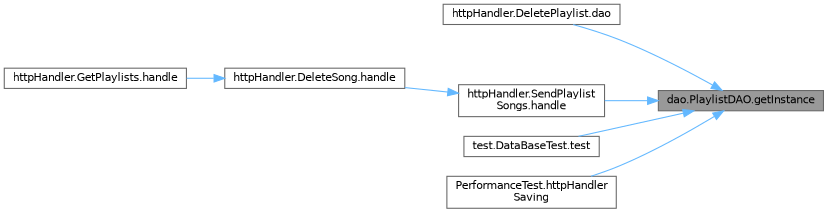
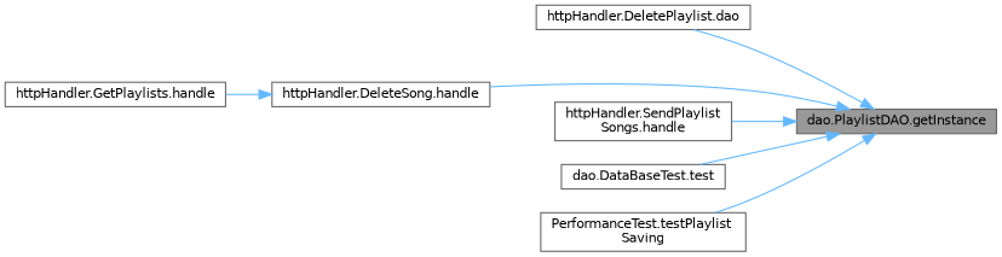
  digraph {
    rankdir=RL
    node [color=grey40 fillcolor=white fontname=Helvetica fontsize=10 shape=box style=filled]
    edge [color=steelblue1 dir=back fontname=Helvetica fontsize=10 labelfontname=Helvetica labelfontsize=10 style=solid]
    n1 [color=gray40 fillcolor=grey60 fontcolor=black height=0.2 label="dao.PlaylistDAO.getInstance" width=0.4]
    n2 [height=0.2 label="httpHandler.DeletePlaylist.dao" width=0.4]
    n3 [height=0.2 label="httpHandler.DeleteSong.handle" width=0.4]
    n4 [height=0.2 label="httpHandler.SendPlaylist\lSongs.handle" width=0.4]
-   n5 [height=0.2 label="test.DataBaseTest.test" width=0.4]
-   n6 [height=0.2 label="PerformanceTest.httpHandler\lSaving" width=0.4]
+   n5 [height=0.2 label="dao.DataBaseTest.test" width=0.4]
+   n6 [height=0.2 label="PerformanceTest.testPlaylist\lSaving" width=0.4]
    n7 [height=0.2 label="httpHandler.GetPlaylists.handle" width=0.4]
    n1 -> n2
-   n4 -> n3
+   n1 -> n3
    n1 -> n4
    n1 -> n5
    n1 -> n6
    n3 -> n7
  }
